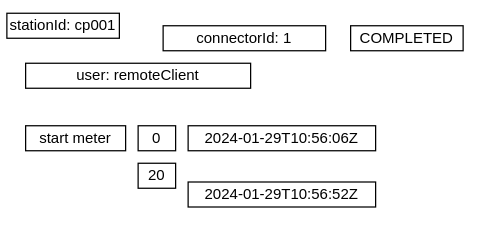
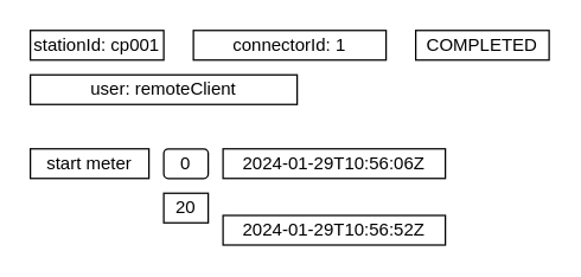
  <mxCell id="0" />
  <mxCell id="1" parent="0" />
  <mxCell id="2" value="connectorId: 1" style="rounded=0;whiteSpace=wrap;html=1;" vertex="1" parent="1"><mxGeometry x="130" y="20" width="130" height="20" as="geometry" /></mxCell>
- <mxCell id="3" value="stationId: cp001" style="rounded=0;whiteSpace=wrap;html=1;" vertex="1" parent="1"><mxGeometry x="5" y="10" width="90" height="20" as="geometry" /></mxCell>
+ <mxCell id="3" value="stationId: cp001" style="rounded=0;whiteSpace=wrap;html=1;" vertex="1" parent="1"><mxGeometry x="20" y="20" width="90" height="20" as="geometry" /></mxCell>
  <mxCell id="4" value="user: remoteClient" style="rounded=0;whiteSpace=wrap;html=1;" vertex="1" parent="1"><mxGeometry x="20" y="50" width="180" height="20" as="geometry" /></mxCell>
  <mxCell id="5" value="COMPLETED" style="rounded=0;whiteSpace=wrap;html=1;" vertex="1" parent="1"><mxGeometry x="280" y="20" width="90" height="20" as="geometry" /></mxCell>
  <mxCell id="6" value="&lt;div class=&quot;startTime&quot;&gt;2024-01-29T10:56:06Z&lt;/div&gt;" style="rounded=0;whiteSpace=wrap;html=1;" vertex="1" parent="1"><mxGeometry x="150" y="100" width="150" height="20" as="geometry" /></mxCell>
- <mxCell id="7" value="0" style="rounded=0;whiteSpace=wrap;html=1;" vertex="1" parent="1"><mxGeometry x="110" y="100" width="30" height="20" as="geometry" /></mxCell>
+ <mxCell id="7" value="0" style="whiteSpace=wrap;html=1;rounded=1;" vertex="1" parent="1"><mxGeometry x="110" y="100" width="30" height="20" as="geometry" /></mxCell>
  <mxCell id="8" value="&lt;div class=&quot;stopTime&quot;&gt;2024-01-29T10:56:52Z&lt;/div&gt;" style="rounded=0;whiteSpace=wrap;html=1;" vertex="1" parent="1"><mxGeometry x="150" y="145" width="150" height="20" as="geometry" /></mxCell>
  <mxCell id="9" value="20" style="rounded=0;whiteSpace=wrap;html=1;" vertex="1" parent="1"><mxGeometry x="110" y="130" width="30" height="20" as="geometry" /></mxCell>
  <mxCell id="10" value="start meter" style="rounded=0;whiteSpace=wrap;html=1;" vertex="1" parent="1"><mxGeometry x="20" y="100" width="80" height="20" as="geometry" /></mxCell>
